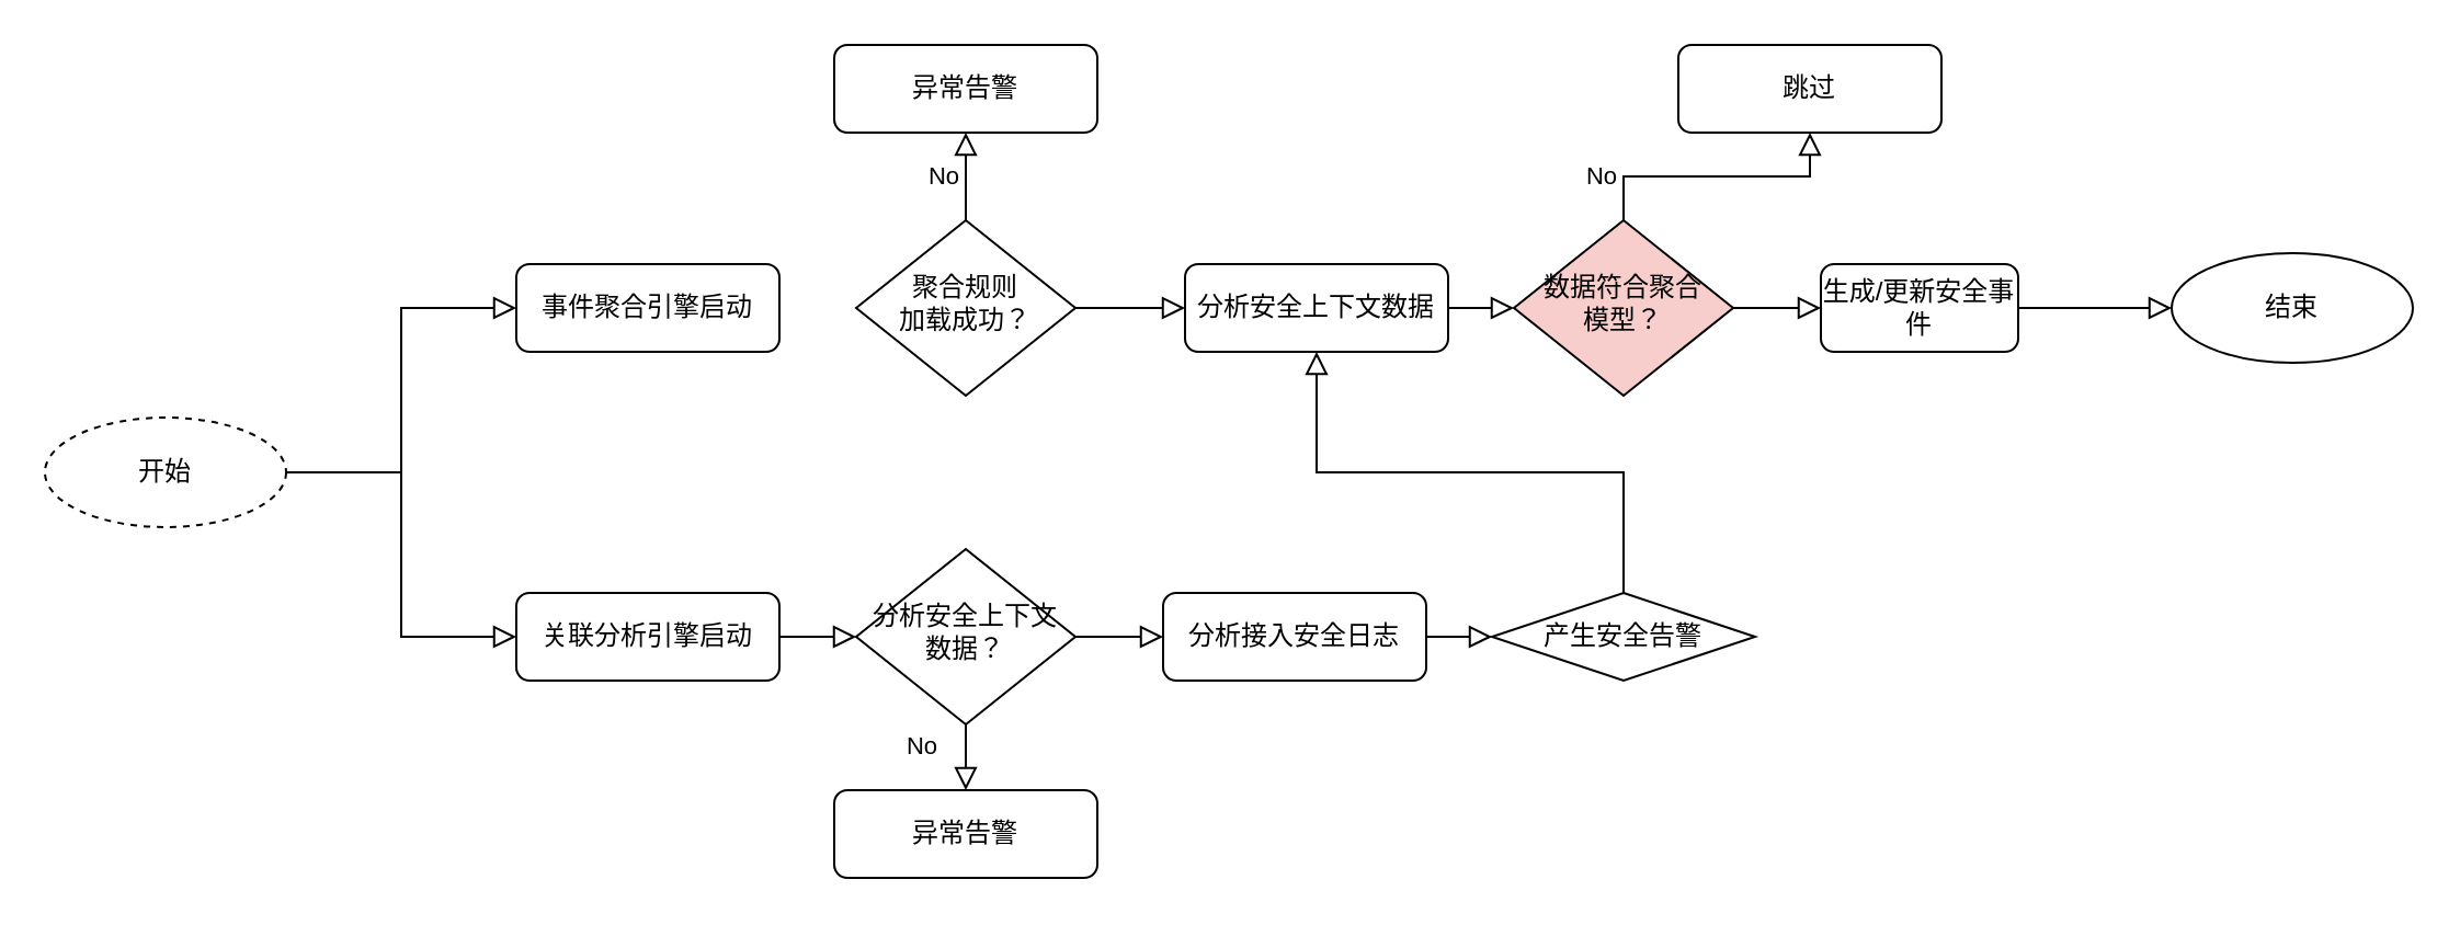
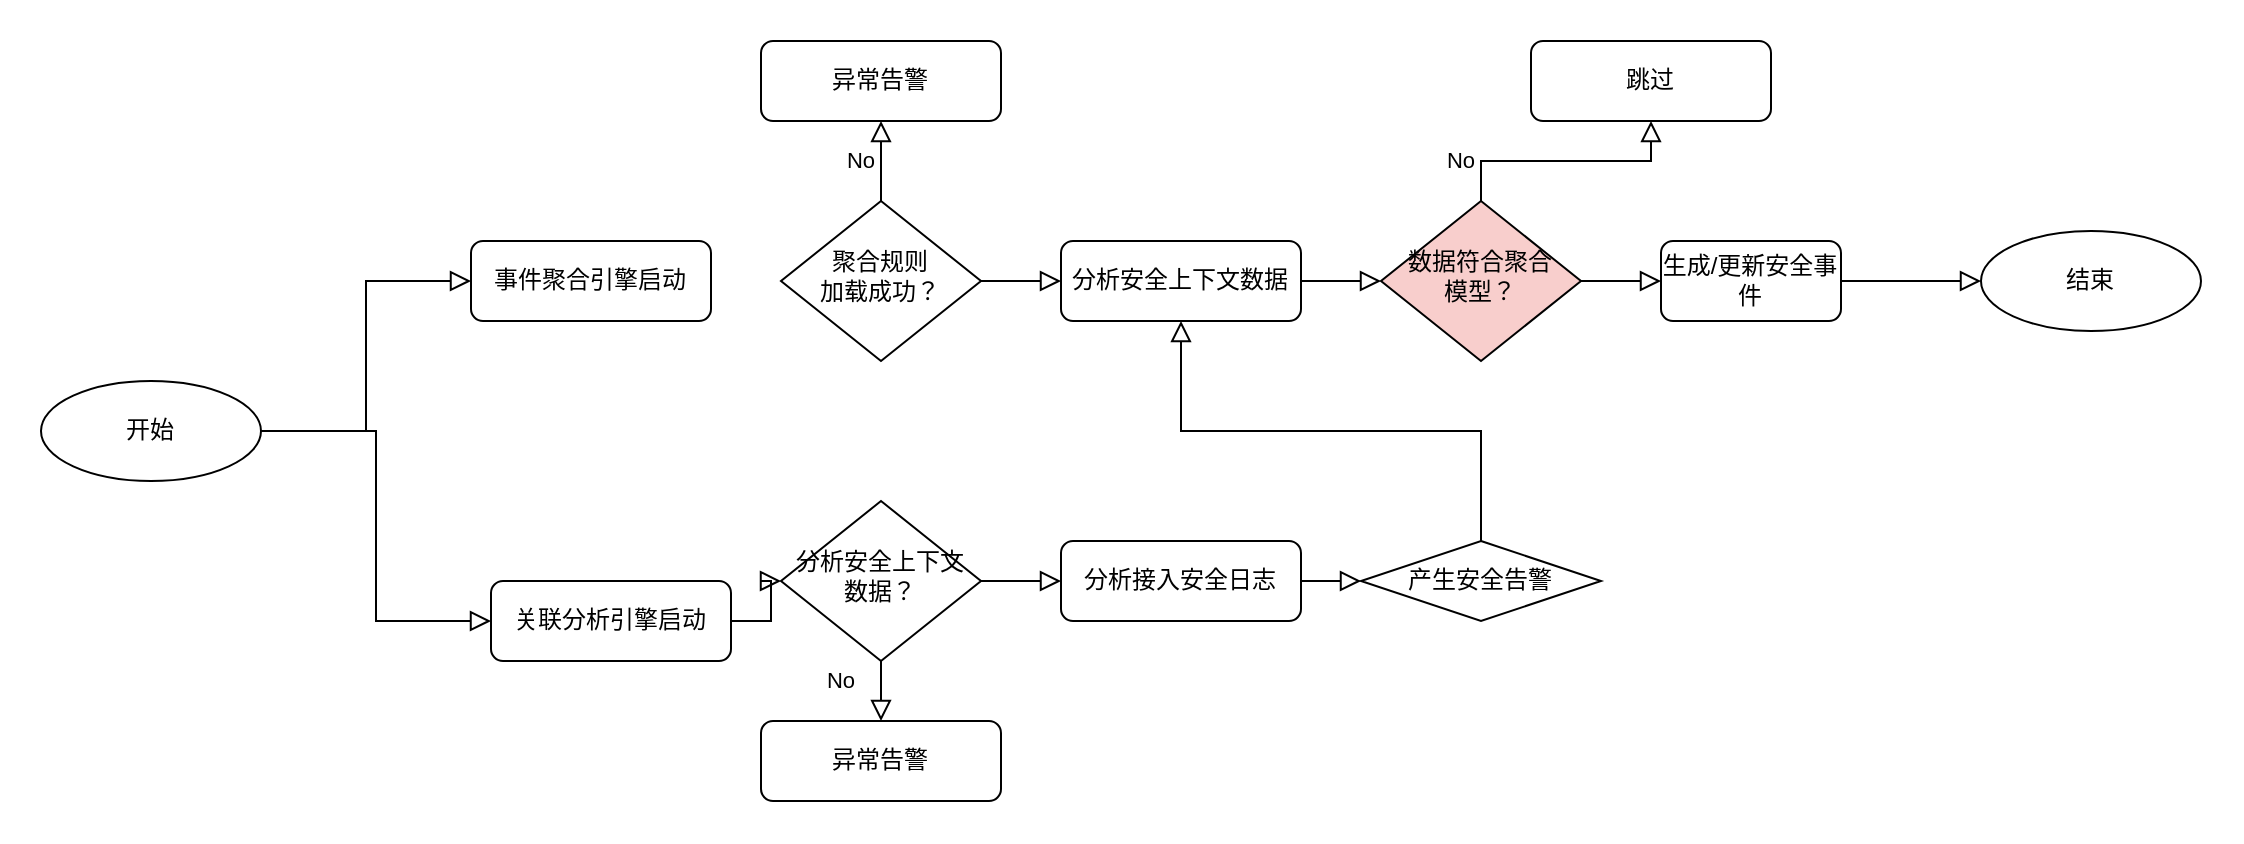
  <mxCell id="0" />
  <mxCell id="1" parent="0" />
  <mxCell id="2" value="事件聚合引擎启动" style="rounded=1;whiteSpace=wrap;html=1;fontSize=12;glass=0;strokeWidth=1;shadow=0;" vertex="1" parent="1"><mxGeometry x="235" y="120" width="120" height="40" as="geometry" /></mxCell>
  <mxCell id="3" value="" style="edgeStyle=orthogonalEdgeStyle;shape=connector;rounded=0;orthogonalLoop=1;jettySize=auto;html=1;shadow=0;labelBackgroundColor=none;fontFamily=Helvetica;fontSize=11;fontColor=default;endArrow=block;endFill=0;endSize=8;strokeColor=default;strokeWidth=1;entryX=0;entryY=0.5;entryDx=0;entryDy=0;" edge="1" parent="1" source="4" target="2"><mxGeometry relative="1" as="geometry" /></mxCell>
- <mxCell id="4" value="开始" style="ellipse;whiteSpace=wrap;html=1;dashed=1;" vertex="1" parent="1"><mxGeometry x="20" y="190" width="110" height="50" as="geometry" /></mxCell>
+ <mxCell id="4" value="开始" style="ellipse;whiteSpace=wrap;html=1;" vertex="1" parent="1"><mxGeometry x="20" y="190" width="110" height="50" as="geometry" /></mxCell>
  <mxCell id="5" value="" style="edgeStyle=orthogonalEdgeStyle;shape=connector;rounded=0;orthogonalLoop=1;jettySize=auto;html=1;shadow=0;labelBackgroundColor=none;fontFamily=Helvetica;fontSize=11;fontColor=default;endArrow=block;endFill=0;endSize=8;strokeColor=default;strokeWidth=1;" edge="1" parent="1" source="6" target="22"><mxGeometry relative="1" as="geometry" /></mxCell>
  <mxCell id="6" value="聚合规则&lt;br&gt;加载成功？" style="rhombus;whiteSpace=wrap;html=1;shadow=0;fontFamily=Helvetica;fontSize=12;align=center;strokeWidth=1;spacing=6;spacingTop=-4;" vertex="1" parent="1"><mxGeometry x="390" y="100" width="100" height="80" as="geometry" /></mxCell>
  <mxCell id="7" value="异常告警" style="rounded=1;whiteSpace=wrap;html=1;fontSize=12;glass=0;strokeWidth=1;shadow=0;" vertex="1" parent="1"><mxGeometry x="380" y="20" width="120" height="40" as="geometry" /></mxCell>
  <mxCell id="8" value="No" style="edgeStyle=orthogonalEdgeStyle;rounded=0;html=1;jettySize=auto;orthogonalLoop=1;fontSize=11;endArrow=block;endFill=0;endSize=8;strokeWidth=1;shadow=0;labelBackgroundColor=none;exitX=0.5;exitY=0;exitDx=0;exitDy=0;" edge="1" parent="1" source="6" target="7"><mxGeometry y="10" relative="1" as="geometry"><mxPoint as="offset" /><mxPoint x="320" y="500" as="sourcePoint" /><mxPoint x="370" y="500" as="targetPoint" /></mxGeometry></mxCell>
  <mxCell id="9" value="" style="edgeStyle=orthogonalEdgeStyle;shape=connector;rounded=0;orthogonalLoop=1;jettySize=auto;html=1;shadow=0;labelBackgroundColor=none;fontFamily=Helvetica;fontSize=11;fontColor=default;endArrow=block;endFill=0;endSize=8;strokeColor=default;strokeWidth=1;" edge="1" parent="1" source="10" target="14"><mxGeometry relative="1" as="geometry" /></mxCell>
- <mxCell id="10" value="关联分析引擎启动" style="rounded=1;whiteSpace=wrap;html=1;fontSize=12;glass=0;strokeWidth=1;shadow=0;" vertex="1" parent="1"><mxGeometry x="235" y="270" width="120" height="40" as="geometry" /></mxCell>
+ <mxCell id="10" value="关联分析引擎启动" style="rounded=1;whiteSpace=wrap;html=1;fontSize=12;glass=0;strokeWidth=1;shadow=0;" vertex="1" parent="1"><mxGeometry x="245" y="290" width="120" height="40" as="geometry" /></mxCell>
  <mxCell id="11" value="" style="edgeStyle=orthogonalEdgeStyle;shape=connector;rounded=0;orthogonalLoop=1;jettySize=auto;html=1;shadow=0;labelBackgroundColor=none;fontFamily=Helvetica;fontSize=11;fontColor=default;endArrow=block;endFill=0;endSize=8;strokeColor=default;strokeWidth=1;entryX=0;entryY=0.5;entryDx=0;entryDy=0;exitX=1;exitY=0.5;exitDx=0;exitDy=0;" edge="1" parent="1" source="4" target="10"><mxGeometry relative="1" as="geometry"><mxPoint x="150" y="250" as="sourcePoint" /><mxPoint x="245" y="150" as="targetPoint" /></mxGeometry></mxCell>
  <mxCell id="12" value="" style="edgeStyle=orthogonalEdgeStyle;shape=connector;rounded=0;orthogonalLoop=1;jettySize=auto;html=1;shadow=0;labelBackgroundColor=none;fontFamily=Helvetica;fontSize=11;fontColor=default;endArrow=block;endFill=0;endSize=8;strokeColor=default;strokeWidth=1;" edge="1" parent="1" source="14" target="15"><mxGeometry relative="1" as="geometry" /></mxCell>
  <mxCell id="13" value="" style="edgeStyle=orthogonalEdgeStyle;shape=connector;rounded=0;orthogonalLoop=1;jettySize=auto;html=1;shadow=0;labelBackgroundColor=none;fontFamily=Helvetica;fontSize=11;fontColor=default;endArrow=block;endFill=0;endSize=8;strokeColor=default;strokeWidth=1;" edge="1" parent="1" source="14" target="18"><mxGeometry relative="1" as="geometry" /></mxCell>
  <mxCell id="14" value="分析安全上下文数据？" style="rhombus;whiteSpace=wrap;html=1;shadow=0;fontFamily=Helvetica;fontSize=12;align=center;strokeWidth=1;spacing=6;spacingTop=-4;" vertex="1" parent="1"><mxGeometry x="390" y="250" width="100" height="80" as="geometry" /></mxCell>
  <mxCell id="15" value="异常告警" style="rounded=1;whiteSpace=wrap;html=1;fontSize=12;glass=0;strokeWidth=1;shadow=0;" vertex="1" parent="1"><mxGeometry x="380" y="360" width="120" height="40" as="geometry" /></mxCell>
  <mxCell id="16" value="No" style="text;html=1;align=center;verticalAlign=middle;resizable=0;points=[];autosize=1;strokeColor=none;fillColor=none;fontSize=11;fontFamily=Helvetica;fontColor=default;" vertex="1" parent="1"><mxGeometry x="405" y="330" width="30" height="20" as="geometry" /></mxCell>
  <mxCell id="17" value="" style="edgeStyle=orthogonalEdgeStyle;shape=connector;rounded=0;orthogonalLoop=1;jettySize=auto;html=1;shadow=0;labelBackgroundColor=none;fontFamily=Helvetica;fontSize=11;fontColor=default;endArrow=block;endFill=0;endSize=8;strokeColor=default;strokeWidth=1;" edge="1" parent="1" source="18" target="20"><mxGeometry relative="1" as="geometry" /></mxCell>
  <mxCell id="18" value="分析接入安全日志" style="rounded=1;whiteSpace=wrap;html=1;fontSize=12;glass=0;strokeWidth=1;shadow=0;" vertex="1" parent="1"><mxGeometry x="530" y="270" width="120" height="40" as="geometry" /></mxCell>
  <mxCell id="19" style="edgeStyle=orthogonalEdgeStyle;shape=connector;rounded=0;orthogonalLoop=1;jettySize=auto;html=1;entryX=0.5;entryY=1;entryDx=0;entryDy=0;shadow=0;labelBackgroundColor=none;fontFamily=Helvetica;fontSize=11;fontColor=default;endArrow=block;endFill=0;endSize=8;strokeColor=default;strokeWidth=1;exitX=0.5;exitY=0;exitDx=0;exitDy=0;" edge="1" parent="1" source="20" target="22"><mxGeometry relative="1" as="geometry" /></mxCell>
  <mxCell id="20" value="产生安全告警" style="rhombus;whiteSpace=wrap;html=1;fontSize=12;glass=0;strokeWidth=1;shadow=0;" vertex="1" parent="1"><mxGeometry x="680" y="270" width="120" height="40" as="geometry" /></mxCell>
  <mxCell id="21" value="" style="edgeStyle=orthogonalEdgeStyle;shape=connector;rounded=0;orthogonalLoop=1;jettySize=auto;html=1;shadow=0;labelBackgroundColor=none;fontFamily=Helvetica;fontSize=11;fontColor=default;endArrow=block;endFill=0;endSize=8;strokeColor=default;strokeWidth=1;" edge="1" parent="1" source="22" target="25"><mxGeometry relative="1" as="geometry" /></mxCell>
- <mxCell id="22" value="分析安全上下文数据" style="rounded=1;whiteSpace=wrap;html=1;fontSize=12;glass=0;strokeWidth=1;shadow=0;" vertex="1" parent="1"><mxGeometry x="540" y="120" width="120" height="40" as="geometry" /></mxCell>
+ <mxCell id="22" value="分析安全上下文数据" style="rounded=1;whiteSpace=wrap;html=1;fontSize=12;glass=0;strokeWidth=1;shadow=0;" vertex="1" parent="1"><mxGeometry x="530" y="120" width="120" height="40" as="geometry" /></mxCell>
  <mxCell id="23" value="" style="edgeStyle=orthogonalEdgeStyle;shape=connector;rounded=0;orthogonalLoop=1;jettySize=auto;html=1;shadow=0;labelBackgroundColor=none;fontFamily=Helvetica;fontSize=11;fontColor=default;endArrow=block;endFill=0;endSize=8;strokeColor=default;strokeWidth=1;" edge="1" parent="1" source="25" target="26"><mxGeometry relative="1" as="geometry" /></mxCell>
  <mxCell id="24" value="" style="edgeStyle=orthogonalEdgeStyle;shape=connector;rounded=0;orthogonalLoop=1;jettySize=auto;html=1;shadow=0;labelBackgroundColor=none;fontFamily=Helvetica;fontSize=11;fontColor=default;endArrow=block;endFill=0;endSize=8;strokeColor=default;strokeWidth=1;" edge="1" parent="1" source="25" target="29"><mxGeometry relative="1" as="geometry" /></mxCell>
  <mxCell id="25" value="数据符合聚合&lt;br&gt;模型？" style="rhombus;whiteSpace=wrap;html=1;shadow=0;fontFamily=Helvetica;fontSize=12;align=center;strokeWidth=1;spacing=6;spacingTop=-4;fillColor=#f8cecc;" vertex="1" parent="1"><mxGeometry x="690" y="100" width="100" height="80" as="geometry" /></mxCell>
  <mxCell id="26" value="跳过" style="rounded=1;whiteSpace=wrap;html=1;fontSize=12;glass=0;strokeWidth=1;shadow=0;" vertex="1" parent="1"><mxGeometry x="765" y="20" width="120" height="40" as="geometry" /></mxCell>
  <mxCell id="27" value="No" style="text;html=1;align=center;verticalAlign=middle;resizable=0;points=[];autosize=1;strokeColor=none;fillColor=none;fontSize=11;fontFamily=Helvetica;fontColor=default;" vertex="1" parent="1"><mxGeometry x="715" y="70" width="30" height="20" as="geometry" /></mxCell>
  <mxCell id="28" value="" style="edgeStyle=orthogonalEdgeStyle;shape=connector;rounded=0;orthogonalLoop=1;jettySize=auto;html=1;shadow=0;labelBackgroundColor=none;fontFamily=Helvetica;fontSize=11;fontColor=default;endArrow=block;endFill=0;endSize=8;strokeColor=default;strokeWidth=1;" edge="1" parent="1" source="29" target="30"><mxGeometry relative="1" as="geometry" /></mxCell>
  <mxCell id="29" value="生成/更新安全事件" style="rounded=1;whiteSpace=wrap;html=1;fontSize=12;glass=0;strokeWidth=1;shadow=0;" vertex="1" parent="1"><mxGeometry x="830" y="120" width="90" height="40" as="geometry" /></mxCell>
  <mxCell id="30" value="结束" style="ellipse;whiteSpace=wrap;html=1;" vertex="1" parent="1"><mxGeometry x="990" y="115" width="110" height="50" as="geometry" /></mxCell>
